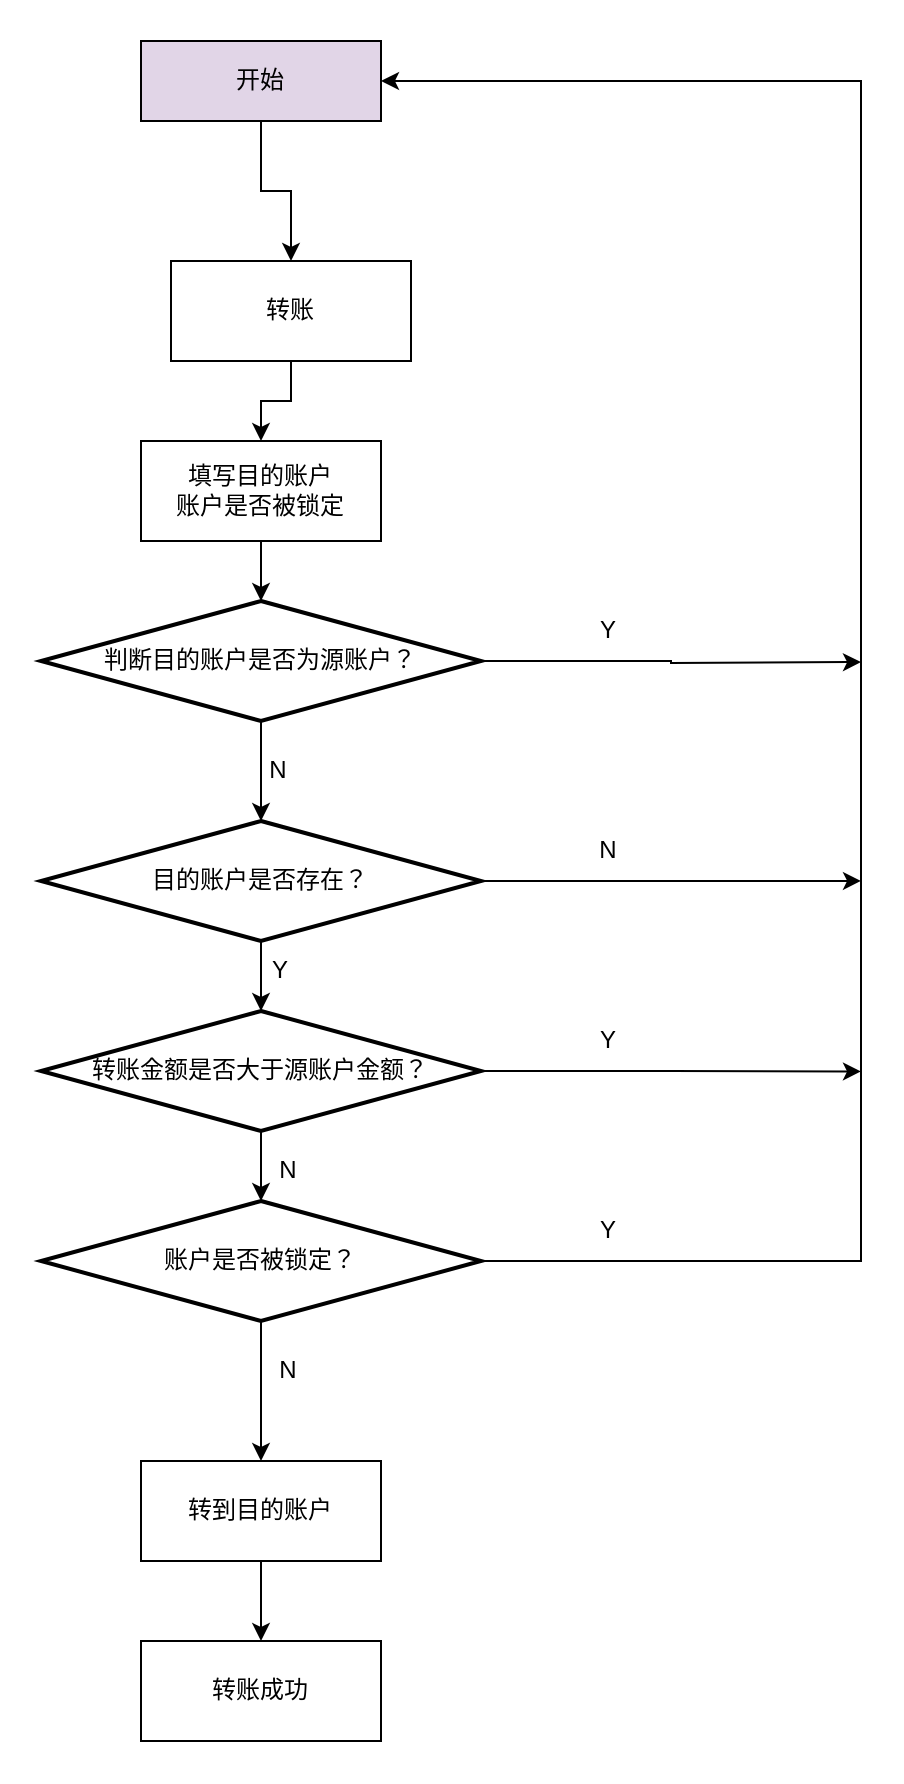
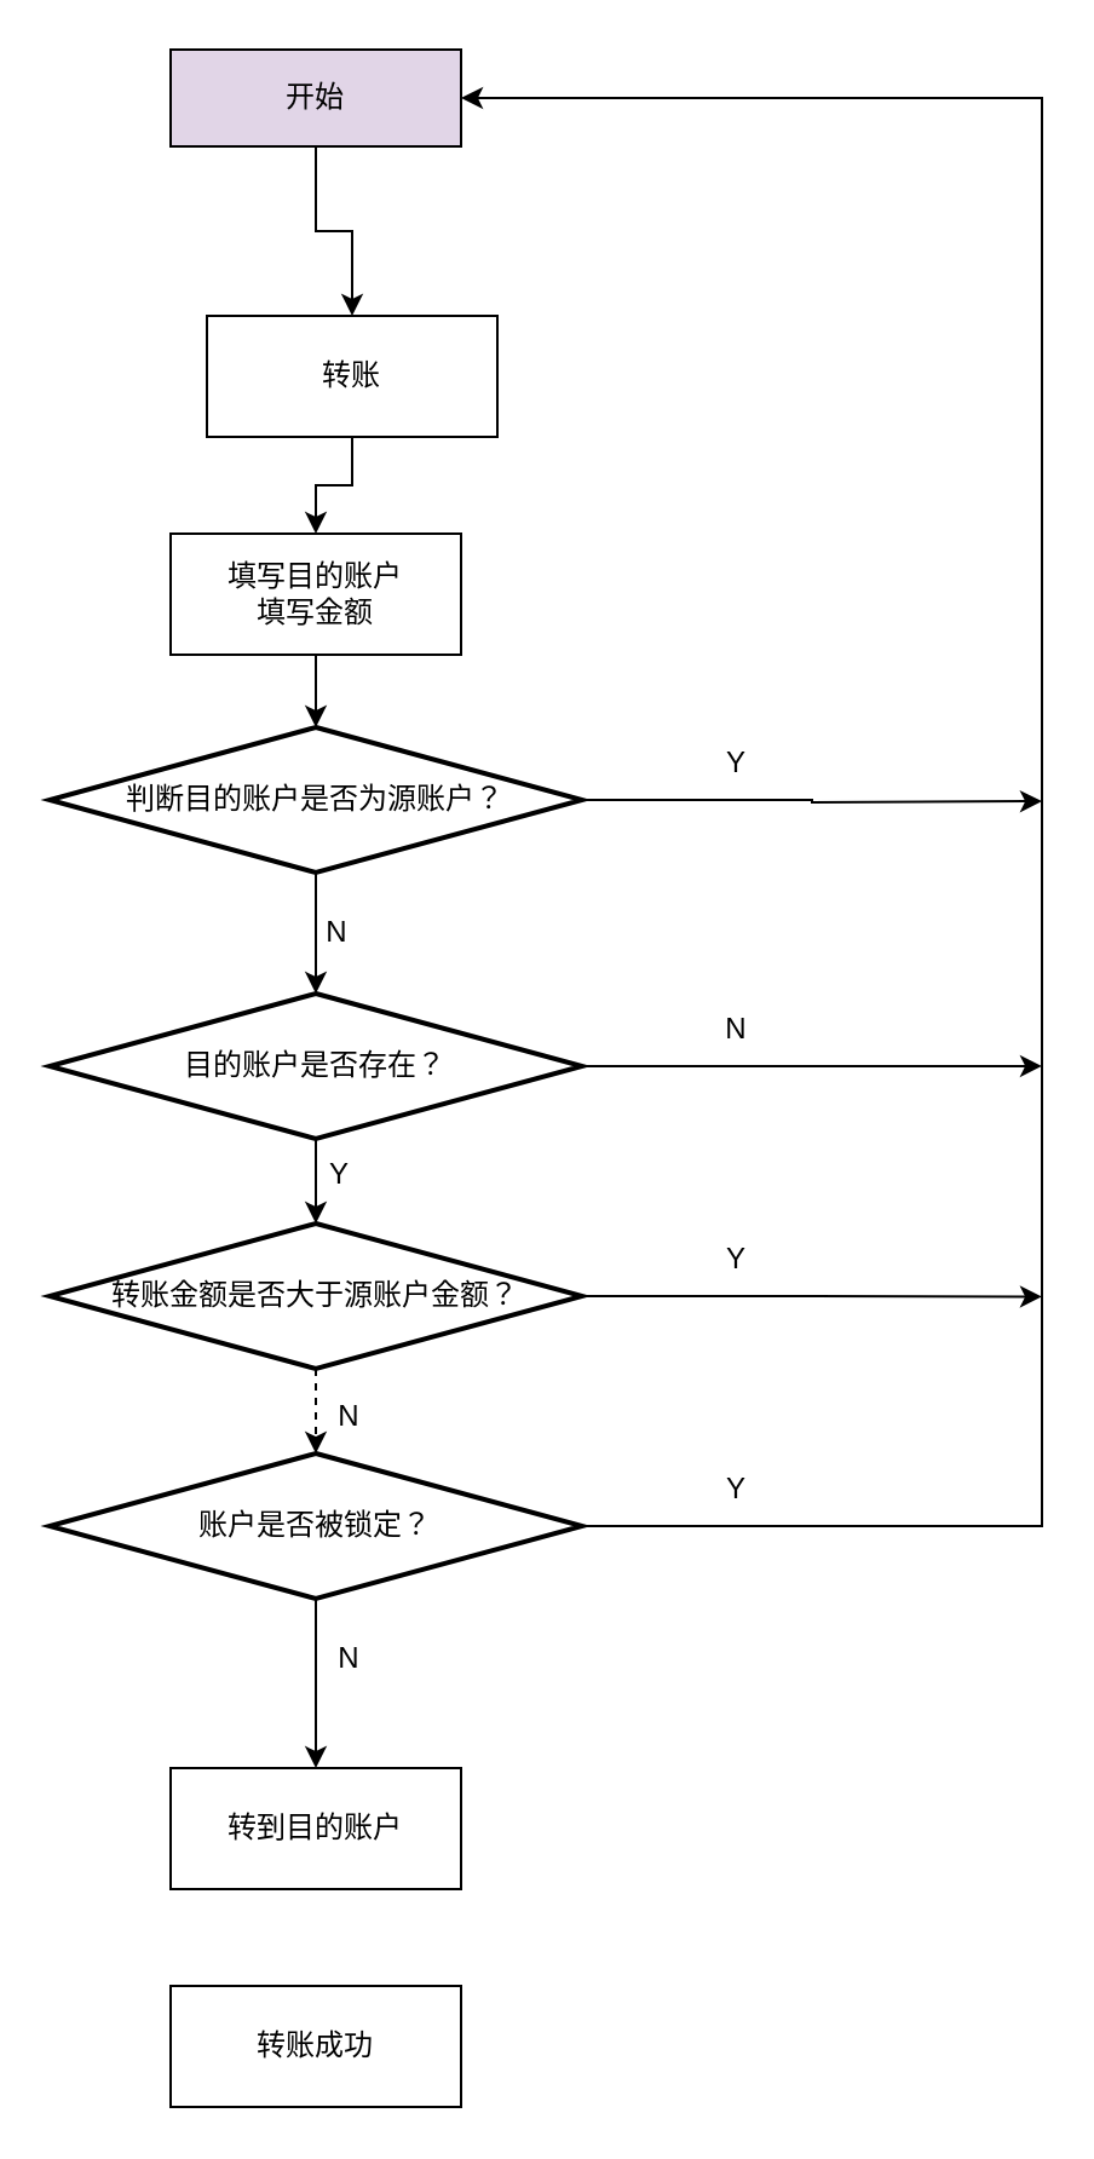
  <mxCell id="0" />
  <mxCell id="1" parent="0" />
  <mxCell id="2" style="edgeStyle=orthogonalEdgeStyle;rounded=0;orthogonalLoop=1;jettySize=auto;html=1;exitX=0.5;exitY=1;exitDx=0;exitDy=0;entryX=0.5;entryY=0;entryDx=0;entryDy=0;" parent="1" source="3" target="5" edge="1"><mxGeometry relative="1" as="geometry" /></mxCell>
  <mxCell id="3" value="开始" style="rounded=0;whiteSpace=wrap;html=1;fillColor=#e1d5e7;" parent="1" vertex="1"><mxGeometry x="70" y="20" width="120" height="40" as="geometry" /></mxCell>
  <mxCell id="4" style="edgeStyle=orthogonalEdgeStyle;rounded=0;orthogonalLoop=1;jettySize=auto;html=1;exitX=0.5;exitY=1;exitDx=0;exitDy=0;entryX=0.5;entryY=0;entryDx=0;entryDy=0;" parent="1" source="5" target="10" edge="1"><mxGeometry relative="1" as="geometry" /></mxCell>
  <mxCell id="5" value="转账" style="rounded=0;whiteSpace=wrap;html=1;" parent="1" vertex="1"><mxGeometry x="85" y="130" width="120" height="50" as="geometry" /></mxCell>
  <mxCell id="6" style="edgeStyle=orthogonalEdgeStyle;rounded=0;orthogonalLoop=1;jettySize=auto;html=1;exitX=1;exitY=0.5;exitDx=0;exitDy=0;exitPerimeter=0;" edge="1" parent="1" source="7"><mxGeometry relative="1" as="geometry"><mxPoint x="430" y="330.529" as="targetPoint" /></mxGeometry></mxCell>
  <mxCell id="7" value="判断目的账户是否为源账户？" style="strokeWidth=2;html=1;shape=mxgraph.flowchart.decision;whiteSpace=wrap;" parent="1" vertex="1"><mxGeometry x="20" y="300" width="220" height="60" as="geometry" /></mxCell>
  <mxCell id="8" style="edgeStyle=orthogonalEdgeStyle;rounded=0;orthogonalLoop=1;jettySize=auto;html=1;exitX=1;exitY=0.5;exitDx=0;exitDy=0;exitPerimeter=0;" edge="1" parent="1" source="9"><mxGeometry relative="1" as="geometry"><mxPoint x="430" y="439.941" as="targetPoint" /></mxGeometry></mxCell>
  <mxCell id="9" value="目的账户是否存在？" style="strokeWidth=2;html=1;shape=mxgraph.flowchart.decision;whiteSpace=wrap;" parent="1" vertex="1"><mxGeometry x="20" y="410" width="220" height="60" as="geometry" /></mxCell>
- <mxCell id="10" value="填写目的账户&lt;br&gt;账户是否被锁定" style="rounded=0;whiteSpace=wrap;html=1;" parent="1" vertex="1"><mxGeometry x="70" y="220" width="120" height="50" as="geometry" /></mxCell>
+ <mxCell id="10" value="填写目的账户&lt;br&gt;填写金额" style="rounded=0;whiteSpace=wrap;html=1;" parent="1" vertex="1"><mxGeometry x="70" y="220" width="120" height="50" as="geometry" /></mxCell>
  <mxCell id="11" value="N" style="text;strokeColor=none;align=center;fillColor=none;html=1;verticalAlign=middle;whiteSpace=wrap;rounded=0;" parent="1" vertex="1"><mxGeometry x="130" y="570" width="27.5" height="30" as="geometry" /></mxCell>
- <mxCell id="12" style="edgeStyle=orthogonalEdgeStyle;rounded=0;orthogonalLoop=1;jettySize=auto;html=1;exitX=0.5;exitY=1;exitDx=0;exitDy=0;entryX=0.5;entryY=0;entryDx=0;entryDy=0;" parent="1" source="13" target="15" edge="1"><mxGeometry relative="1" as="geometry" /></mxCell>
  <mxCell id="13" value="转到目的账户" style="rounded=0;whiteSpace=wrap;html=1;" parent="1" vertex="1"><mxGeometry x="70" y="730" width="120" height="50" as="geometry" /></mxCell>
  <mxCell id="14" value="Y" style="text;strokeColor=none;align=center;fillColor=none;html=1;verticalAlign=middle;whiteSpace=wrap;rounded=0;" parent="1" vertex="1"><mxGeometry x="129.5" y="470" width="20" height="30" as="geometry" /></mxCell>
  <mxCell id="15" value="转账成功" style="rounded=0;whiteSpace=wrap;html=1;" parent="1" vertex="1"><mxGeometry x="70" y="820" width="120" height="50" as="geometry" /></mxCell>
  <mxCell id="16" value="N" style="text;strokeColor=none;align=center;fillColor=none;html=1;verticalAlign=middle;whiteSpace=wrap;rounded=0;" parent="1" vertex="1"><mxGeometry x="125" y="370" width="27.5" height="30" as="geometry" /></mxCell>
  <mxCell id="17" style="edgeStyle=orthogonalEdgeStyle;rounded=0;orthogonalLoop=1;jettySize=auto;html=1;exitX=0.5;exitY=1;exitDx=0;exitDy=0;entryX=0.5;entryY=0;entryDx=0;entryDy=0;entryPerimeter=0;" edge="1" parent="1" source="10" target="7"><mxGeometry relative="1" as="geometry" /></mxCell>
  <mxCell id="18" style="edgeStyle=orthogonalEdgeStyle;rounded=0;orthogonalLoop=1;jettySize=auto;html=1;exitX=0.5;exitY=1;exitDx=0;exitDy=0;exitPerimeter=0;entryX=0.5;entryY=0;entryDx=0;entryDy=0;entryPerimeter=0;" edge="1" parent="1" source="7" target="9"><mxGeometry relative="1" as="geometry" /></mxCell>
  <mxCell id="19" style="edgeStyle=orthogonalEdgeStyle;rounded=0;orthogonalLoop=1;jettySize=auto;html=1;exitX=1;exitY=0.5;exitDx=0;exitDy=0;exitPerimeter=0;" edge="1" parent="1" source="20"><mxGeometry relative="1" as="geometry"><mxPoint x="430" y="535.235" as="targetPoint" /></mxGeometry></mxCell>
  <mxCell id="20" value="转账金额是否大于源账户金额？" style="strokeWidth=2;html=1;shape=mxgraph.flowchart.decision;whiteSpace=wrap;" vertex="1" parent="1"><mxGeometry x="20" y="505" width="220" height="60" as="geometry" /></mxCell>
  <mxCell id="21" style="edgeStyle=orthogonalEdgeStyle;rounded=0;orthogonalLoop=1;jettySize=auto;html=1;exitX=0.5;exitY=1;exitDx=0;exitDy=0;exitPerimeter=0;entryX=0.5;entryY=0;entryDx=0;entryDy=0;entryPerimeter=0;" edge="1" parent="1" source="9" target="20"><mxGeometry relative="1" as="geometry" /></mxCell>
  <mxCell id="22" style="edgeStyle=orthogonalEdgeStyle;rounded=0;orthogonalLoop=1;jettySize=auto;html=1;exitX=0.5;exitY=1;exitDx=0;exitDy=0;exitPerimeter=0;entryX=0.5;entryY=0;entryDx=0;entryDy=0;" edge="1" parent="1" source="24" target="13"><mxGeometry relative="1" as="geometry" /></mxCell>
  <mxCell id="23" style="edgeStyle=orthogonalEdgeStyle;rounded=0;orthogonalLoop=1;jettySize=auto;html=1;exitX=1;exitY=0.5;exitDx=0;exitDy=0;exitPerimeter=0;entryX=1;entryY=0.5;entryDx=0;entryDy=0;" edge="1" parent="1" source="24" target="3"><mxGeometry relative="1" as="geometry"><Array as="points"><mxPoint x="430" y="630" /><mxPoint x="430" y="40" /></Array></mxGeometry></mxCell>
  <mxCell id="24" value="账户是否被锁定？" style="strokeWidth=2;html=1;shape=mxgraph.flowchart.decision;whiteSpace=wrap;" vertex="1" parent="1"><mxGeometry x="20" y="600" width="220" height="60" as="geometry" /></mxCell>
- <mxCell id="25" style="edgeStyle=orthogonalEdgeStyle;rounded=0;orthogonalLoop=1;jettySize=auto;html=1;exitX=0.5;exitY=1;exitDx=0;exitDy=0;exitPerimeter=0;entryX=0.5;entryY=0;entryDx=0;entryDy=0;entryPerimeter=0;" edge="1" parent="1" source="20" target="24"><mxGeometry relative="1" as="geometry" /></mxCell>
+ <mxCell id="25" style="edgeStyle=orthogonalEdgeStyle;rounded=0;orthogonalLoop=1;jettySize=auto;html=1;exitX=0.5;exitY=1;exitDx=0;exitDy=0;exitPerimeter=0;entryX=0.5;entryY=0;entryDx=0;entryDy=0;entryPerimeter=0;dashed=1;" edge="1" parent="1" source="20" target="24"><mxGeometry relative="1" as="geometry" /></mxCell>
  <mxCell id="26" value="N" style="text;strokeColor=none;align=center;fillColor=none;html=1;verticalAlign=middle;whiteSpace=wrap;rounded=0;" vertex="1" parent="1"><mxGeometry x="130" y="670" width="27.5" height="30" as="geometry" /></mxCell>
  <mxCell id="27" value="Y" style="text;strokeColor=none;align=center;fillColor=none;html=1;verticalAlign=middle;whiteSpace=wrap;rounded=0;" vertex="1" parent="1"><mxGeometry x="290" y="300" width="27.5" height="30" as="geometry" /></mxCell>
  <mxCell id="28" value="N" style="text;strokeColor=none;align=center;fillColor=none;html=1;verticalAlign=middle;whiteSpace=wrap;rounded=0;" vertex="1" parent="1"><mxGeometry x="290" y="410" width="27.5" height="30" as="geometry" /></mxCell>
  <mxCell id="29" value="Y" style="text;strokeColor=none;align=center;fillColor=none;html=1;verticalAlign=middle;whiteSpace=wrap;rounded=0;" vertex="1" parent="1"><mxGeometry x="293.75" y="505" width="20" height="30" as="geometry" /></mxCell>
  <mxCell id="30" value="Y" style="text;strokeColor=none;align=center;fillColor=none;html=1;verticalAlign=middle;whiteSpace=wrap;rounded=0;" vertex="1" parent="1"><mxGeometry x="293.75" y="600" width="20" height="30" as="geometry" /></mxCell>
